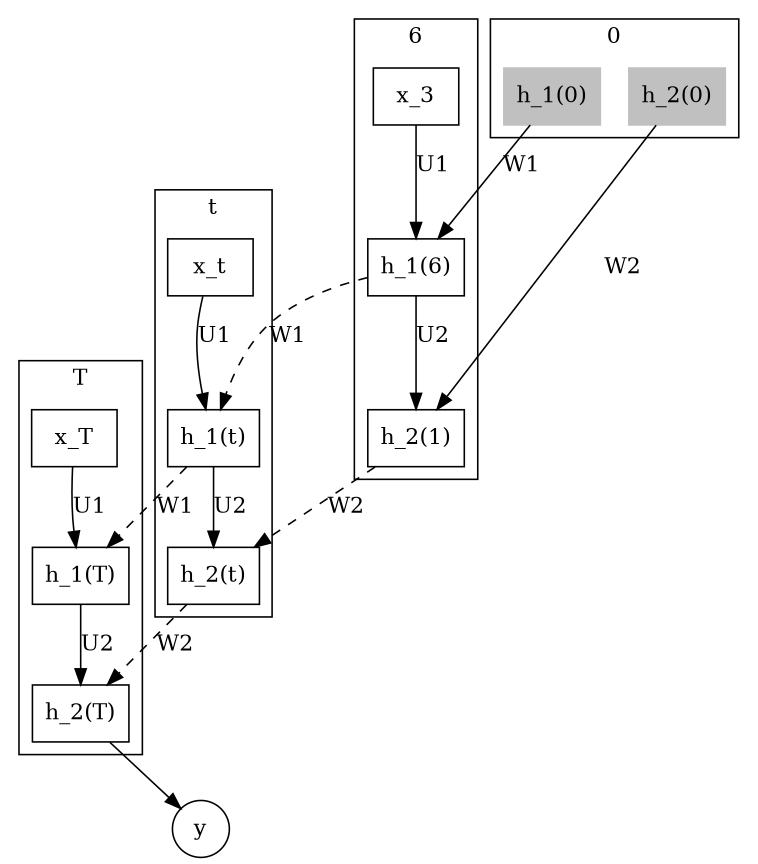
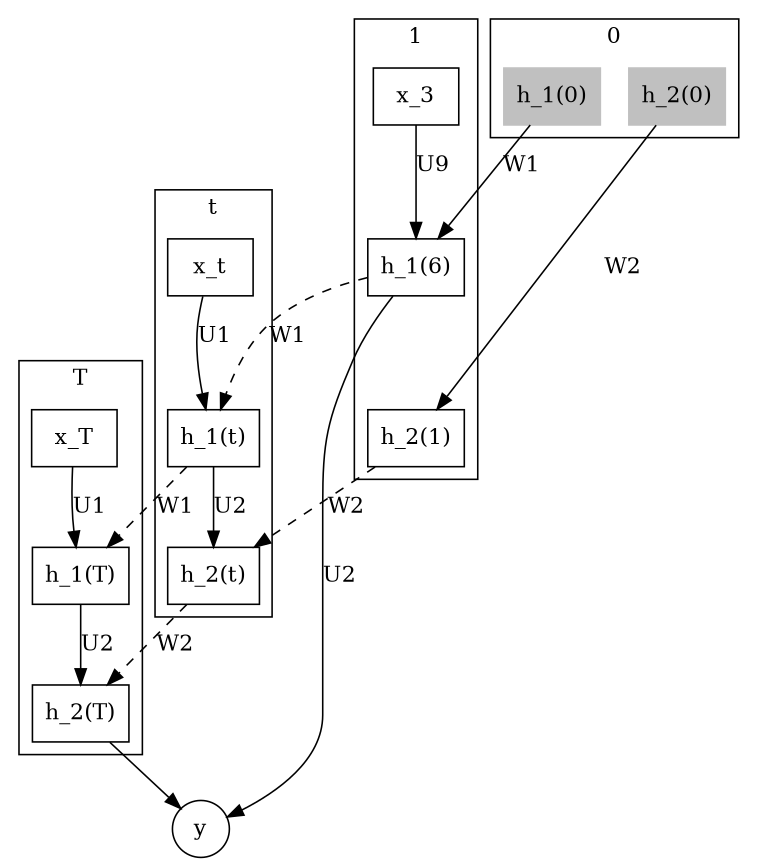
  digraph {
    compound=true
    rankdir=TB
    node [shape=box]
    n1 [color=grey label="h_1(0)" style=filled]
    n2 [color=grey label="h_2(0)" style=filled]
    n3 [label="h_1(6)"]
    n4 [label="h_2(1)"]
    n5 [label=x_3]
    n6 [label="h_1(t)"]
    n7 [label="h_2(t)"]
    n8 [label=x_t]
    n9 [label="h_1(T)"]
    n10 [label="h_2(T)"]
    n11 [label=x_T]
    y [shape=circle]
    subgraph cluster_1 {
      label=0
      rankdir=LR
      n1
      n2
    }
    subgraph cluster_2 {
-     label=6
+     label=1
      rankdir=LR
      n3
      n4
      n5
    }
    subgraph cluster_3 {
      label=t
      rankdir=LR
      n6
      n7
      n8
    }
    subgraph cluster_4 {
      label=T
      rankdir=LR
      n9
      n10
      n11
    }
    n1 -> n3 [label=W1]
    n2 -> n4 [label=W2]
-   n3 -> n4 [label=U2]
+   n3 -> y [label=U2]
    n3 -> n6 [label=W1 minlen=1.7 style=dashed]
    n4 -> n7 [label=W2 minlen=1.7 style=dashed]
-   n5 -> n3 [label=U1]
+   n5 -> n3 [label=U9]
    n6 -> n7 [label=U2]
    n6 -> n9 [label=W1 minlen=1.7 style=dashed]
    n7 -> n10 [label=W2 minlen=1.7 style=dashed]
    n8 -> n6 [label=U1]
    n9 -> n10 [label=U2]
    n10 -> y [minlen=1.5 style=solid]
    n11 -> n9 [label=U1]
  }
